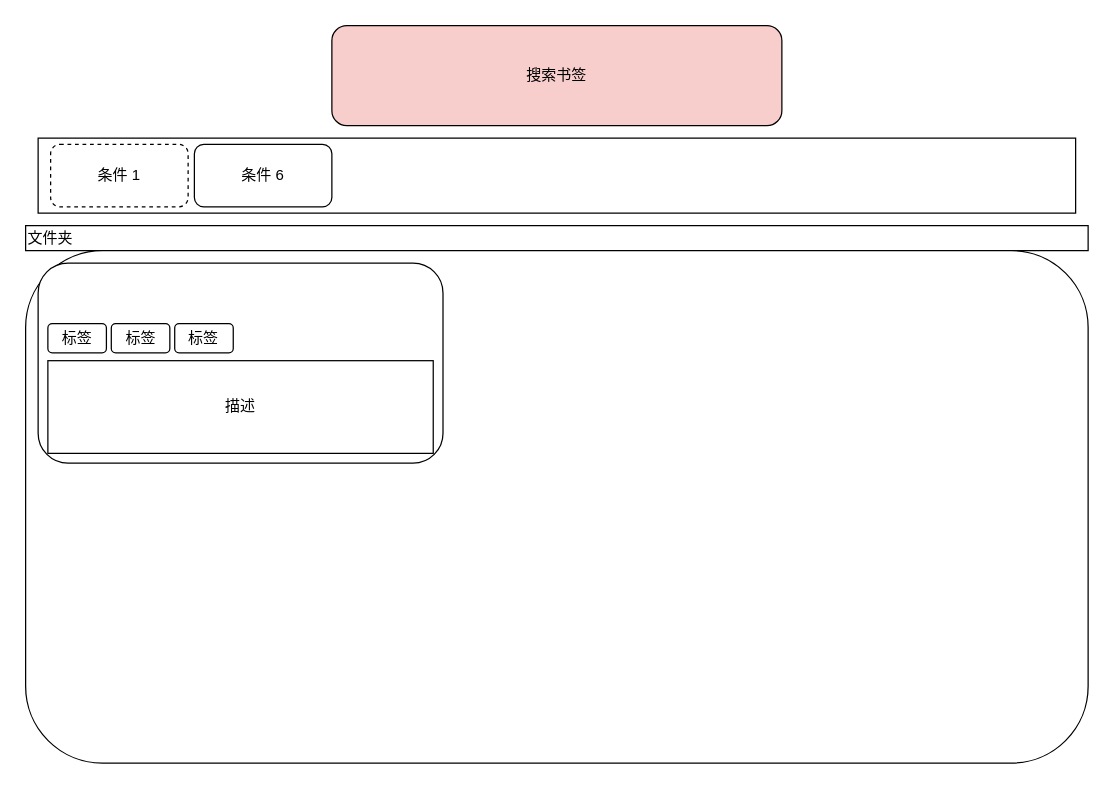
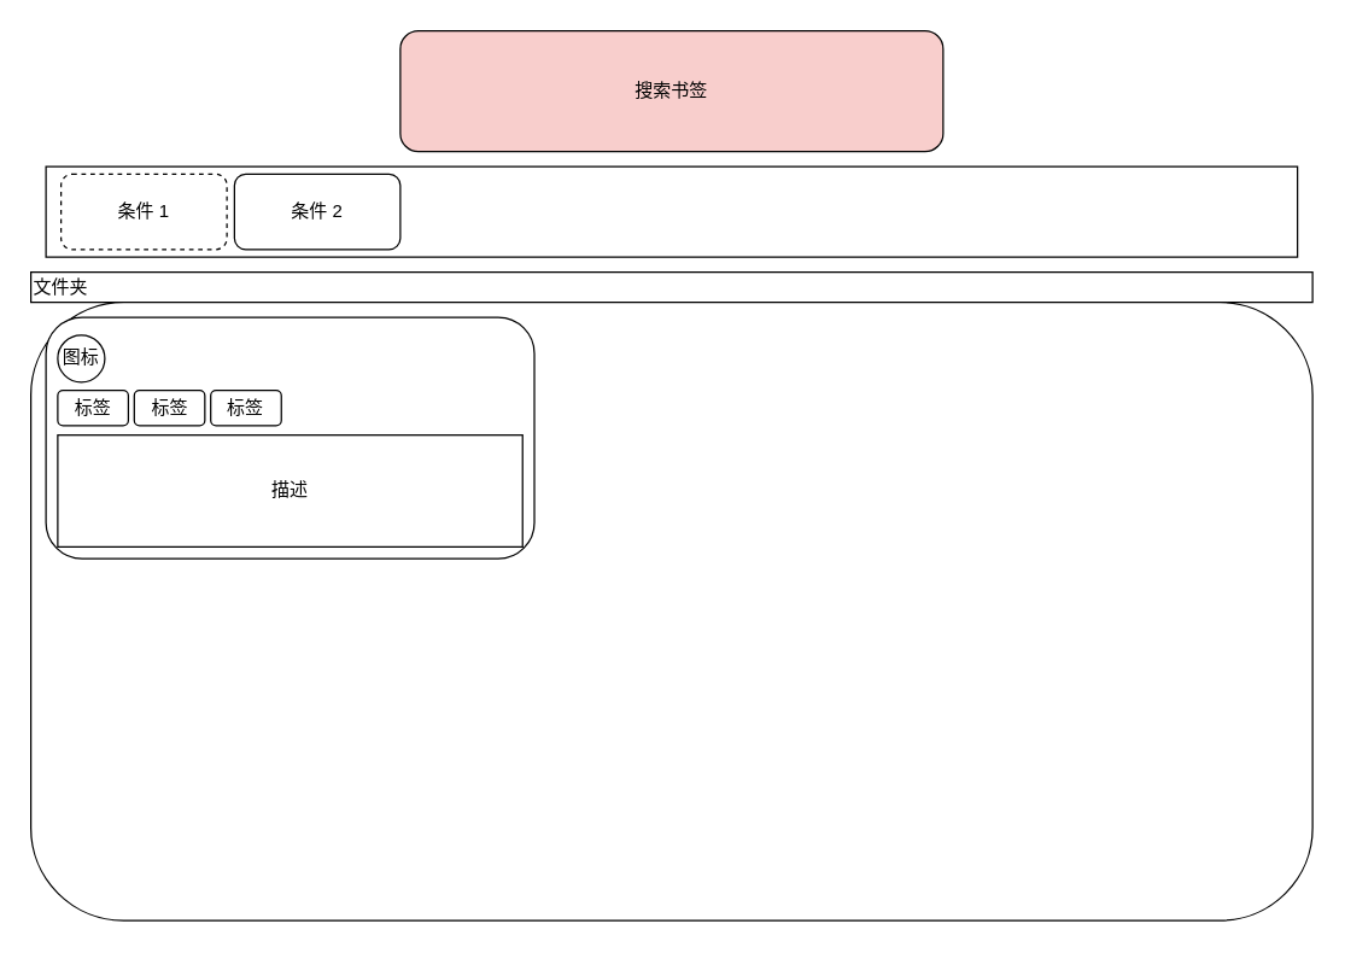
  <mxCell id="0" />
  <mxCell id="1" parent="0" />
  <mxCell id="2" value="搜索书签" style="rounded=1;whiteSpace=wrap;html=1;perimeter=rectanglePerimeter;sketch=0;fillColor=#f8cecc;" parent="1" vertex="1"><mxGeometry x="265" y="20" width="360" height="80" as="geometry" /></mxCell>
  <mxCell id="3" value="" style="rounded=0;whiteSpace=wrap;html=1;" vertex="1" parent="1"><mxGeometry x="30" y="110" width="830" height="60" as="geometry" /></mxCell>
  <mxCell id="4" value="条件 1" style="rounded=1;whiteSpace=wrap;html=1;sketch=0;dashed=1;" vertex="1" parent="1"><mxGeometry x="40" y="115" width="110" height="50" as="geometry" /></mxCell>
- <mxCell id="5" value="条件 6" style="rounded=1;whiteSpace=wrap;html=1;sketch=0;" vertex="1" parent="1"><mxGeometry x="155" y="115" width="110" height="50" as="geometry" /></mxCell>
+ <mxCell id="5" value="条件 2" style="rounded=1;whiteSpace=wrap;html=1;sketch=0;" vertex="1" parent="1"><mxGeometry x="155" y="115" width="110" height="50" as="geometry" /></mxCell>
  <mxCell id="6" value="文件夹" style="rounded=0;whiteSpace=wrap;html=1;align=left;" vertex="1" parent="1"><mxGeometry y="180" width="850" height="20" as="geometry" x="20" /></mxCell>
  <mxCell id="7" value="" style="rounded=1;whiteSpace=wrap;html=1;align=left;" vertex="1" parent="1"><mxGeometry y="200" width="850" height="410" as="geometry" x="20" /></mxCell>
  <mxCell id="8" value="" style="group" vertex="1" connectable="0" parent="1"><mxGeometry x="30" y="210" width="323.9" height="160" as="geometry" /></mxCell>
  <mxCell id="9" value="" style="rounded=1;whiteSpace=wrap;html=1;sketch=0;" parent="8" vertex="1"><mxGeometry width="323.9" height="160" as="geometry" /></mxCell>
+ <mxCell id="10" value="图标" style="ellipse;whiteSpace=wrap;html=1;aspect=fixed;rounded=1;sketch=0;" parent="8" vertex="1"><mxGeometry x="7.805" y="11.707" width="31.219" height="31.219" as="geometry" /></mxCell>
  <mxCell id="11" value="描述" style="rounded=0;whiteSpace=wrap;html=1;sketch=0;" parent="8" vertex="1"><mxGeometry x="7.805" y="78.049" width="308.29" height="74.146" as="geometry" /></mxCell>
  <mxCell id="12" value="标签" style="rounded=1;whiteSpace=wrap;html=1;sketch=0;" parent="8" vertex="1"><mxGeometry x="7.805" y="48.39" width="46.829" height="23.415" as="geometry" /></mxCell>
  <mxCell id="13" value="标签" style="rounded=1;whiteSpace=wrap;html=1;sketch=0;" parent="8" vertex="1"><mxGeometry x="58.536" y="48.39" width="46.829" height="23.415" as="geometry" /></mxCell>
  <mxCell id="14" value="标签" style="rounded=1;whiteSpace=wrap;html=1;sketch=0;" parent="8" vertex="1"><mxGeometry x="109.267" y="48.39" width="46.829" height="23.415" as="geometry" /></mxCell>
